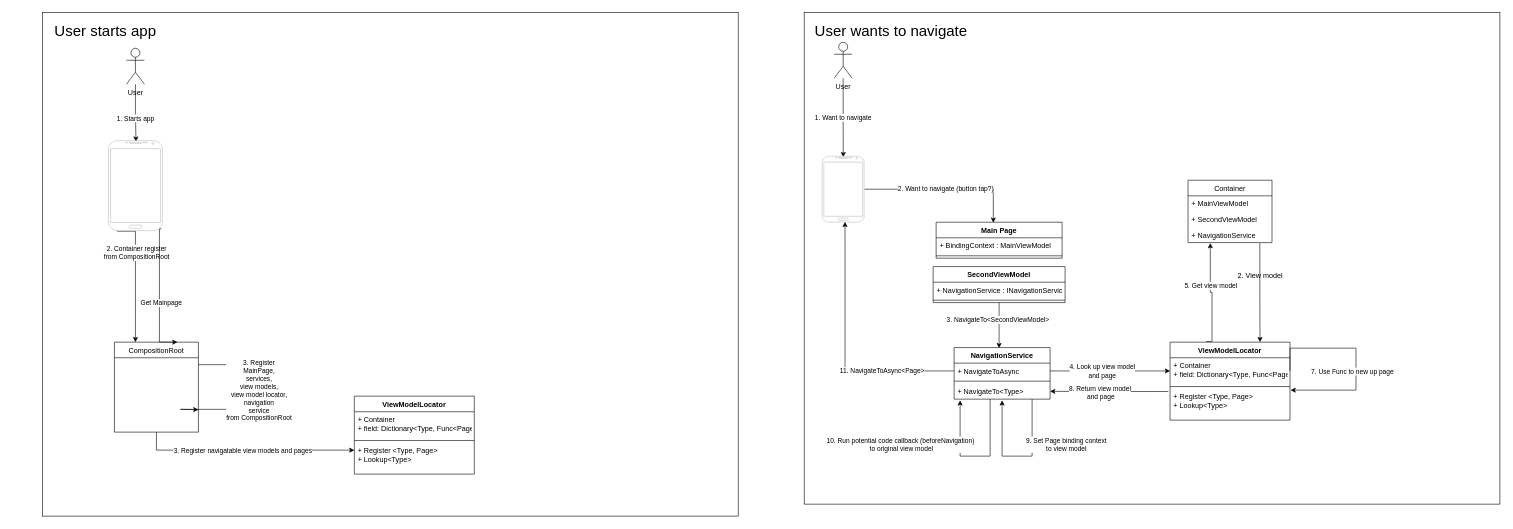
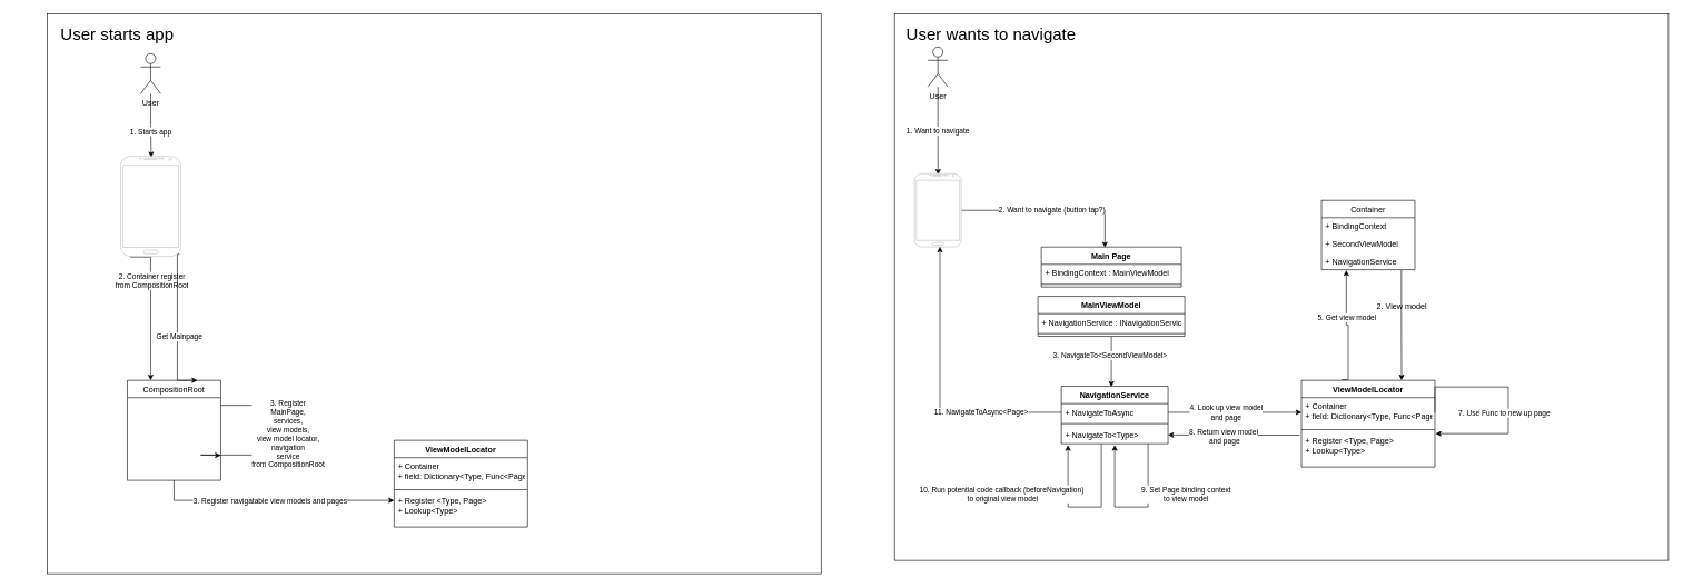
  <mxCell id="0" />
  <mxCell id="1" parent="0" />
  <mxCell id="2" value="" style="html=1;" vertex="1" parent="1"><mxGeometry x="1340" y="20" width="1160" height="820" as="geometry" /></mxCell>
  <mxCell id="3" value="1. Want to navigate" style="edgeStyle=orthogonalEdgeStyle;rounded=0;orthogonalLoop=1;jettySize=auto;html=1;entryX=0.503;entryY=0.014;entryDx=0;entryDy=0;entryPerimeter=0;" edge="1" parent="1" source="4" target="6"><mxGeometry relative="1" as="geometry" /></mxCell>
  <mxCell id="4" value="User&lt;br&gt;" style="shape=umlActor;verticalLabelPosition=bottom;verticalAlign=top;html=1;" vertex="1" parent="1"><mxGeometry x="1390" y="70" width="30" height="60" as="geometry" /></mxCell>
  <mxCell id="5" value="2. Want to navigate (button tap?)" style="edgeStyle=orthogonalEdgeStyle;rounded=0;orthogonalLoop=1;jettySize=auto;html=1;entryX=0.454;entryY=0.014;entryDx=0;entryDy=0;entryPerimeter=0;" edge="1" parent="1" source="6" target="7"><mxGeometry relative="1" as="geometry" /></mxCell>
  <mxCell id="6" value="" style="verticalLabelPosition=bottom;verticalAlign=top;html=1;shadow=0;dashed=0;strokeWidth=1;shape=mxgraph.android.phone2;strokeColor=#c0c0c0;" vertex="1" parent="1"><mxGeometry x="1370" y="260" width="70" height="110" as="geometry" /></mxCell>
  <mxCell id="7" value="Main Page" style="swimlane;fontStyle=1;align=center;verticalAlign=top;childLayout=stackLayout;horizontal=1;startSize=26;horizontalStack=0;resizeParent=1;resizeParentMax=0;resizeLast=0;collapsible=1;marginBottom=0;" vertex="1" parent="1"><mxGeometry x="1560" y="370" width="210" height="60" as="geometry" /></mxCell>
  <mxCell id="8" value="+ BindingContext : MainViewModel" style="text;strokeColor=none;fillColor=none;align=left;verticalAlign=top;spacingLeft=4;spacingRight=4;overflow=hidden;rotatable=0;points=[[0,0.5],[1,0.5]];portConstraint=eastwest;" vertex="1" parent="7"><mxGeometry y="26" width="210" height="26" as="geometry" /></mxCell>
  <mxCell id="9" value="" style="line;strokeWidth=1;fillColor=none;align=left;verticalAlign=middle;spacingTop=-1;spacingLeft=3;spacingRight=3;rotatable=0;labelPosition=right;points=[];portConstraint=eastwest;" vertex="1" parent="7"><mxGeometry y="52" width="210" height="8" as="geometry" /></mxCell>
  <mxCell id="10" style="edgeStyle=orthogonalEdgeStyle;rounded=0;orthogonalLoop=1;jettySize=auto;html=1;entryX=0.5;entryY=0;entryDx=0;entryDy=0;" edge="1" parent="1" source="12"><mxGeometry relative="1" as="geometry"><mxPoint x="1665" y="580" as="targetPoint" /></mxGeometry></mxCell>
  <mxCell id="11" value="3. NavigateTo&amp;lt;SecondViewModel&amp;gt;" style="edgeLabel;html=1;align=center;verticalAlign=middle;resizable=0;points=[];" vertex="1" connectable="0" parent="10"><mxGeometry x="-0.258" y="-3" relative="1" as="geometry"><mxPoint as="offset" /></mxGeometry></mxCell>
- <mxCell id="12" value="SecondViewModel" style="swimlane;fontStyle=1;align=center;verticalAlign=top;childLayout=stackLayout;horizontal=1;startSize=26;horizontalStack=0;resizeParent=1;resizeParentMax=0;resizeLast=0;collapsible=1;marginBottom=0;" vertex="1" parent="1"><mxGeometry x="1555" y="444" width="220" height="60" as="geometry" /></mxCell>
+ <mxCell id="12" value="MainViewModel" style="swimlane;fontStyle=1;align=center;verticalAlign=top;childLayout=stackLayout;horizontal=1;startSize=26;horizontalStack=0;resizeParent=1;resizeParentMax=0;resizeLast=0;collapsible=1;marginBottom=0;" vertex="1" parent="1"><mxGeometry x="1555" y="444" width="220" height="60" as="geometry" /></mxCell>
  <mxCell id="13" value="+ NavigationService : INavigationService" style="text;strokeColor=none;fillColor=none;align=left;verticalAlign=top;spacingLeft=4;spacingRight=4;overflow=hidden;rotatable=0;points=[[0,0.5],[1,0.5]];portConstraint=eastwest;" vertex="1" parent="12"><mxGeometry y="26" width="220" height="26" as="geometry" /></mxCell>
  <mxCell id="14" value="" style="line;strokeWidth=1;fillColor=none;align=left;verticalAlign=middle;spacingTop=-1;spacingLeft=3;spacingRight=3;rotatable=0;labelPosition=right;points=[];portConstraint=eastwest;" vertex="1" parent="12"><mxGeometry y="52" width="220" height="8" as="geometry" /></mxCell>
  <mxCell id="15" style="edgeStyle=orthogonalEdgeStyle;rounded=0;orthogonalLoop=1;jettySize=auto;html=1;entryX=0.265;entryY=1.029;entryDx=0;entryDy=0;entryPerimeter=0;" edge="1" parent="1" target="35"><mxGeometry relative="1" as="geometry"><mxPoint x="2010" y="569" as="sourcePoint" /><Array as="points"><mxPoint x="2020" y="487" /><mxPoint x="2017" y="487" /></Array></mxGeometry></mxCell>
  <mxCell id="16" value="5. Get view model" style="edgeLabel;html=1;align=center;verticalAlign=middle;resizable=0;points=[];" vertex="1" connectable="0" parent="15"><mxGeometry x="0.2" relative="1" as="geometry"><mxPoint as="offset" /></mxGeometry></mxCell>
  <mxCell id="17" value="ViewModelLocator" style="swimlane;fontStyle=1;align=center;verticalAlign=top;childLayout=stackLayout;horizontal=1;startSize=26;horizontalStack=0;resizeParent=1;resizeParentMax=0;resizeLast=0;collapsible=1;marginBottom=0;" vertex="1" parent="1"><mxGeometry x="1950" y="570" width="200" height="130" as="geometry" /></mxCell>
  <mxCell id="18" style="edgeStyle=orthogonalEdgeStyle;rounded=0;orthogonalLoop=1;jettySize=auto;html=1;exitX=1;exitY=0.5;exitDx=0;exitDy=0;" edge="1" parent="17" source="20"><mxGeometry relative="1" as="geometry"><mxPoint x="201" y="80" as="targetPoint" /><Array as="points"><mxPoint x="200" y="10" /><mxPoint x="310" y="10" /><mxPoint x="310" y="80" /></Array></mxGeometry></mxCell>
  <mxCell id="19" value="7. Use Func to new up page" style="edgeLabel;html=1;align=center;verticalAlign=middle;resizable=0;points=[];" vertex="1" connectable="0" parent="18"><mxGeometry x="-0.662" y="-2" relative="1" as="geometry"><mxPoint x="86" y="36" as="offset" /></mxGeometry></mxCell>
  <mxCell id="20" value="+ Container&#10;+ field: Dictionary&lt;Type, Func&lt;Page&gt;&gt;" style="text;strokeColor=none;fillColor=none;align=left;verticalAlign=top;spacingLeft=4;spacingRight=4;overflow=hidden;rotatable=0;points=[[0,0.5],[1,0.5]];portConstraint=eastwest;" vertex="1" parent="17"><mxGeometry y="26" width="200" height="44" as="geometry" /></mxCell>
  <mxCell id="21" value="" style="line;strokeWidth=1;fillColor=none;align=left;verticalAlign=middle;spacingTop=-1;spacingLeft=3;spacingRight=3;rotatable=0;labelPosition=right;points=[];portConstraint=eastwest;" vertex="1" parent="17"><mxGeometry y="70" width="200" height="8" as="geometry" /></mxCell>
  <mxCell id="22" value="+ Register &lt;Type, Page&gt;&#10;+ Lookup&lt;Type&gt;" style="text;strokeColor=none;fillColor=none;align=left;verticalAlign=top;spacingLeft=4;spacingRight=4;overflow=hidden;rotatable=0;points=[[0,0.5],[1,0.5]];portConstraint=eastwest;" vertex="1" parent="17"><mxGeometry y="78" width="200" height="52" as="geometry" /></mxCell>
  <mxCell id="23" value="NavigationService" style="swimlane;fontStyle=1;align=center;verticalAlign=top;childLayout=stackLayout;horizontal=1;startSize=26;horizontalStack=0;resizeParent=1;resizeParentMax=0;resizeLast=0;collapsible=1;marginBottom=0;" vertex="1" parent="1"><mxGeometry x="1590" y="579" width="160" height="86" as="geometry" /></mxCell>
  <mxCell id="24" value="+ NavigateToAsync" style="text;strokeColor=none;fillColor=none;align=left;verticalAlign=top;spacingLeft=4;spacingRight=4;overflow=hidden;rotatable=0;points=[[0,0.5],[1,0.5]];portConstraint=eastwest;" vertex="1" parent="23"><mxGeometry y="26" width="160" height="26" as="geometry" /></mxCell>
  <mxCell id="25" value="" style="line;strokeWidth=1;fillColor=none;align=left;verticalAlign=middle;spacingTop=-1;spacingLeft=3;spacingRight=3;rotatable=0;labelPosition=right;points=[];portConstraint=eastwest;" vertex="1" parent="23"><mxGeometry y="52" width="160" height="8" as="geometry" /></mxCell>
  <mxCell id="26" value="+ NavigateTo&lt;Type&gt;" style="text;strokeColor=none;fillColor=none;align=left;verticalAlign=top;spacingLeft=4;spacingRight=4;overflow=hidden;rotatable=0;points=[[0,0.5],[1,0.5]];portConstraint=eastwest;" vertex="1" parent="23"><mxGeometry y="60" width="160" height="26" as="geometry" /></mxCell>
  <mxCell id="27" style="edgeStyle=orthogonalEdgeStyle;rounded=0;orthogonalLoop=1;jettySize=auto;html=1;" edge="1" parent="23" source="23"><mxGeometry relative="1" as="geometry"><mxPoint x="80" y="88" as="targetPoint" /><Array as="points"><mxPoint x="130" y="181" /><mxPoint x="80" y="181" /><mxPoint x="80" y="88" /></Array></mxGeometry></mxCell>
  <mxCell id="28" value="9. Set Page binding context&lt;br&gt;to view model" style="edgeLabel;html=1;align=center;verticalAlign=middle;resizable=0;points=[];" vertex="1" connectable="0" parent="27"><mxGeometry x="0.069" relative="1" as="geometry"><mxPoint x="88" y="-20" as="offset" /></mxGeometry></mxCell>
  <mxCell id="29" style="edgeStyle=orthogonalEdgeStyle;rounded=0;orthogonalLoop=1;jettySize=auto;html=1;entryX=0;entryY=0.5;entryDx=0;entryDy=0;" edge="1" parent="1" source="24" target="20"><mxGeometry relative="1" as="geometry" /></mxCell>
  <mxCell id="30" value="4. Look up view model&lt;br&gt;and page" style="edgeLabel;html=1;align=center;verticalAlign=middle;resizable=0;points=[];" vertex="1" connectable="0" parent="29"><mxGeometry x="-0.238" relative="1" as="geometry"><mxPoint x="10" as="offset" /></mxGeometry></mxCell>
  <mxCell id="31" style="edgeStyle=orthogonalEdgeStyle;rounded=0;orthogonalLoop=1;jettySize=auto;html=1;entryX=0.75;entryY=0;entryDx=0;entryDy=0;exitX=0.855;exitY=1.029;exitDx=0;exitDy=0;exitPerimeter=0;" edge="1" parent="1" source="35" target="17"><mxGeometry relative="1" as="geometry" /></mxCell>
  <mxCell id="32" value="Container" style="swimlane;fontStyle=0;childLayout=stackLayout;horizontal=1;startSize=26;fillColor=none;horizontalStack=0;resizeParent=1;resizeParentMax=0;resizeLast=0;collapsible=1;marginBottom=0;" vertex="1" parent="1"><mxGeometry x="1980" y="300" width="140" height="104" as="geometry" /></mxCell>
- <mxCell id="33" value="+ MainViewModel" style="text;strokeColor=none;fillColor=none;align=left;verticalAlign=top;spacingLeft=4;spacingRight=4;overflow=hidden;rotatable=0;points=[[0,0.5],[1,0.5]];portConstraint=eastwest;" vertex="1" parent="32"><mxGeometry y="26" width="140" height="26" as="geometry" /></mxCell>
+ <mxCell id="33" value="+ BindingContext" style="text;strokeColor=none;fillColor=none;align=left;verticalAlign=top;spacingLeft=4;spacingRight=4;overflow=hidden;rotatable=0;points=[[0,0.5],[1,0.5]];portConstraint=eastwest;" vertex="1" parent="32"><mxGeometry y="26" width="140" height="26" as="geometry" /></mxCell>
  <mxCell id="34" value="+ SecondViewModel" style="text;strokeColor=none;fillColor=none;align=left;verticalAlign=top;spacingLeft=4;spacingRight=4;overflow=hidden;rotatable=0;points=[[0,0.5],[1,0.5]];portConstraint=eastwest;" vertex="1" parent="32"><mxGeometry y="52" width="140" height="26" as="geometry" /></mxCell>
  <mxCell id="35" value="+ NavigationService" style="text;strokeColor=none;fillColor=none;align=left;verticalAlign=top;spacingLeft=4;spacingRight=4;overflow=hidden;rotatable=0;points=[[0,0.5],[1,0.5]];portConstraint=eastwest;" vertex="1" parent="32"><mxGeometry y="78" width="140" height="26" as="geometry" /></mxCell>
  <mxCell id="36" value="2. View model" style="text;html=1;align=center;verticalAlign=middle;resizable=0;points=[];autosize=1;strokeColor=none;" vertex="1" parent="1"><mxGeometry x="2055" y="450" width="90" height="20" as="geometry" /></mxCell>
  <mxCell id="37" style="edgeStyle=orthogonalEdgeStyle;rounded=0;orthogonalLoop=1;jettySize=auto;html=1;entryX=1;entryY=0.5;entryDx=0;entryDy=0;exitX=-0.014;exitY=0.082;exitDx=0;exitDy=0;exitPerimeter=0;" edge="1" parent="1" source="22" target="26"><mxGeometry relative="1" as="geometry" /></mxCell>
  <mxCell id="38" value="8. Return view model&lt;br&gt;&amp;nbsp;and page" style="edgeLabel;html=1;align=center;verticalAlign=middle;resizable=0;points=[];" vertex="1" connectable="0" parent="37"><mxGeometry x="0.161" y="2" relative="1" as="geometry"><mxPoint as="offset" /></mxGeometry></mxCell>
  <mxCell id="39" style="edgeStyle=orthogonalEdgeStyle;rounded=0;orthogonalLoop=1;jettySize=auto;html=1;" edge="1" parent="1"><mxGeometry relative="1" as="geometry"><mxPoint x="1600" y="667" as="targetPoint" /><mxPoint x="1650" y="665" as="sourcePoint" /><Array as="points"><mxPoint x="1650" y="760" /><mxPoint x="1600" y="760" /><mxPoint x="1600" y="667" /></Array></mxGeometry></mxCell>
  <mxCell id="40" value="10. Run potential code callback (beforeNavigation)&amp;nbsp;&lt;br&gt;to original view model" style="edgeLabel;html=1;align=center;verticalAlign=middle;resizable=0;points=[];" vertex="1" connectable="0" parent="39"><mxGeometry x="0.069" relative="1" as="geometry"><mxPoint x="-117" y="-20" as="offset" /></mxGeometry></mxCell>
  <mxCell id="41" style="edgeStyle=orthogonalEdgeStyle;rounded=0;orthogonalLoop=1;jettySize=auto;html=1;entryX=0.544;entryY=0.995;entryDx=0;entryDy=0;entryPerimeter=0;" edge="1" parent="1" source="24" target="6"><mxGeometry relative="1" as="geometry" /></mxCell>
  <mxCell id="42" value="11. NavigateToAsync&amp;lt;Page&amp;gt;" style="edgeLabel;html=1;align=center;verticalAlign=middle;resizable=0;points=[];" vertex="1" connectable="0" parent="41"><mxGeometry x="-0.438" y="-1" relative="1" as="geometry"><mxPoint as="offset" /></mxGeometry></mxCell>
  <mxCell id="43" value="" style="html=1;" vertex="1" parent="1"><mxGeometry x="70" y="20" width="1160" height="840" as="geometry" /></mxCell>
  <mxCell id="44" value="&lt;font style=&quot;font-size: 25px&quot;&gt;User wants to navigate&lt;/font&gt;" style="text;html=1;strokeColor=none;fillColor=none;align=center;verticalAlign=middle;whiteSpace=wrap;rounded=0;" vertex="1" parent="1"><mxGeometry x="1330" y="40" width="310" height="20" as="geometry" /></mxCell>
  <mxCell id="45" value="&lt;font style=&quot;font-size: 25px&quot;&gt;User starts app&lt;/font&gt;" style="text;html=1;strokeColor=none;fillColor=none;align=center;verticalAlign=middle;whiteSpace=wrap;rounded=0;" vertex="1" parent="1"><mxGeometry x="20" y="40" width="310" height="20" as="geometry" /></mxCell>
  <mxCell id="46" style="edgeStyle=orthogonalEdgeStyle;rounded=0;orthogonalLoop=1;jettySize=auto;html=1;entryX=0.51;entryY=0.011;entryDx=0;entryDy=0;entryPerimeter=0;" edge="1" parent="1" source="48" target="53"><mxGeometry relative="1" as="geometry" /></mxCell>
  <mxCell id="47" value="1. Starts app" style="edgeLabel;html=1;align=center;verticalAlign=middle;resizable=0;points=[];" vertex="1" connectable="0" parent="46"><mxGeometry x="0.177" y="-1" relative="1" as="geometry"><mxPoint as="offset" /></mxGeometry></mxCell>
  <mxCell id="48" value="User&lt;br&gt;" style="shape=umlActor;verticalLabelPosition=bottom;verticalAlign=top;html=1;" vertex="1" parent="1"><mxGeometry x="210" y="80" width="30" height="60" as="geometry" /></mxCell>
  <mxCell id="49" style="edgeStyle=orthogonalEdgeStyle;rounded=0;orthogonalLoop=1;jettySize=auto;html=1;entryX=0.25;entryY=0;entryDx=0;entryDy=0;" edge="1" parent="1" target="56"><mxGeometry relative="1" as="geometry"><mxPoint x="195" y="380" as="sourcePoint" /><Array as="points"><mxPoint x="195" y="385" /></Array></mxGeometry></mxCell>
  <mxCell id="50" value="2. Container register &lt;br&gt;from CompositionRoot" style="edgeLabel;html=1;align=center;verticalAlign=middle;resizable=0;points=[];" vertex="1" connectable="0" parent="49"><mxGeometry x="-0.367" y="1" relative="1" as="geometry"><mxPoint as="offset" /></mxGeometry></mxCell>
  <mxCell id="51" style="edgeStyle=orthogonalEdgeStyle;rounded=0;orthogonalLoop=1;jettySize=auto;html=1;entryX=0.75;entryY=0;entryDx=0;entryDy=0;exitX=0.982;exitY=0.979;exitDx=0;exitDy=0;exitPerimeter=0;" edge="1" parent="1" source="53" target="56"><mxGeometry relative="1" as="geometry"><Array as="points"><mxPoint x="265" y="381" /></Array></mxGeometry></mxCell>
  <mxCell id="52" value="Get Mainpage" style="edgeLabel;html=1;align=center;verticalAlign=middle;resizable=0;points=[];" vertex="1" connectable="0" parent="51"><mxGeometry x="0.142" y="2" relative="1" as="geometry"><mxPoint as="offset" /></mxGeometry></mxCell>
  <mxCell id="53" value="" style="verticalLabelPosition=bottom;verticalAlign=top;html=1;shadow=0;dashed=0;strokeWidth=1;shape=mxgraph.android.phone2;strokeColor=#c0c0c0;" vertex="1" parent="1"><mxGeometry x="180" y="234" width="90" height="150" as="geometry" /></mxCell>
  <mxCell id="54" style="edgeStyle=orthogonalEdgeStyle;rounded=0;orthogonalLoop=1;jettySize=auto;html=1;entryX=0;entryY=0.231;entryDx=0;entryDy=0;entryPerimeter=0;" edge="1" parent="1" source="56" target="62"><mxGeometry relative="1" as="geometry" /></mxCell>
  <mxCell id="55" value="3. Register navigatable view models and pages" style="edgeLabel;html=1;align=center;verticalAlign=middle;resizable=0;points=[];" vertex="1" connectable="0" parent="54"><mxGeometry x="-0.318" y="2" relative="1" as="geometry"><mxPoint x="50" y="2" as="offset" /></mxGeometry></mxCell>
  <mxCell id="56" value="CompositionRoot" style="swimlane;fontStyle=0;childLayout=stackLayout;horizontal=1;startSize=26;fillColor=none;horizontalStack=0;resizeParent=1;resizeParentMax=0;resizeLast=0;collapsible=1;marginBottom=0;" vertex="1" parent="1"><mxGeometry x="190" y="570" width="140" height="150" as="geometry" /></mxCell>
  <mxCell id="57" style="edgeStyle=orthogonalEdgeStyle;rounded=0;orthogonalLoop=1;jettySize=auto;html=1;entryX=1;entryY=0.75;entryDx=0;entryDy=0;exitX=1;exitY=0.25;exitDx=0;exitDy=0;" edge="1" parent="1" source="56" target="56"><mxGeometry relative="1" as="geometry"><Array as="points"><mxPoint x="400" y="608" /><mxPoint x="400" y="682" /><mxPoint x="300" y="682" /></Array></mxGeometry></mxCell>
  <mxCell id="58" value="3. Register &lt;br&gt;MainPage,&lt;br&gt;services,&lt;br&gt;view models, &lt;br&gt;view model locator, &lt;br&gt;navigation &lt;br&gt;service &lt;br&gt;from CompositionRoot" style="edgeLabel;html=1;align=center;verticalAlign=middle;resizable=0;points=[];" vertex="1" connectable="0" parent="57"><mxGeometry x="-0.129" y="2" relative="1" as="geometry"><mxPoint x="28" y="-7" as="offset" /></mxGeometry></mxCell>
  <mxCell id="59" value="ViewModelLocator" style="swimlane;fontStyle=1;align=center;verticalAlign=top;childLayout=stackLayout;horizontal=1;startSize=26;horizontalStack=0;resizeParent=1;resizeParentMax=0;resizeLast=0;collapsible=1;marginBottom=0;" vertex="1" parent="1"><mxGeometry x="590" y="660" width="200" height="130" as="geometry" /></mxCell>
  <mxCell id="60" value="+ Container&#10;+ field: Dictionary&lt;Type, Func&lt;Page&gt;&gt;" style="text;strokeColor=none;fillColor=none;align=left;verticalAlign=top;spacingLeft=4;spacingRight=4;overflow=hidden;rotatable=0;points=[[0,0.5],[1,0.5]];portConstraint=eastwest;" vertex="1" parent="59"><mxGeometry y="26" width="200" height="44" as="geometry" /></mxCell>
  <mxCell id="61" value="" style="line;strokeWidth=1;fillColor=none;align=left;verticalAlign=middle;spacingTop=-1;spacingLeft=3;spacingRight=3;rotatable=0;labelPosition=right;points=[];portConstraint=eastwest;" vertex="1" parent="59"><mxGeometry y="70" width="200" height="8" as="geometry" /></mxCell>
  <mxCell id="62" value="+ Register &lt;Type, Page&gt;&#10;+ Lookup&lt;Type&gt;" style="text;strokeColor=none;fillColor=none;align=left;verticalAlign=top;spacingLeft=4;spacingRight=4;overflow=hidden;rotatable=0;points=[[0,0.5],[1,0.5]];portConstraint=eastwest;" vertex="1" parent="59"><mxGeometry y="78" width="200" height="52" as="geometry" /></mxCell>
